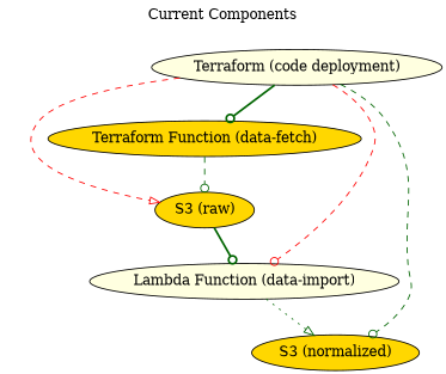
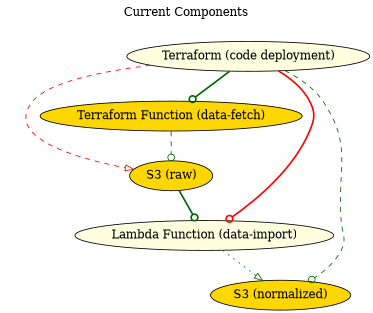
  digraph {
    label="Current Components"
    labelloc=top
    node [fillcolor=gold style=filled]
    edge [arrowhead=odot color=darkgreen style=dashed]
    n1 [fillcolor=lightyellow label="Terraform (code deployment)"]
    n2 [label="S3 (raw)"]
    n3 [label="S3 (normalized)"]
    n4 [label="Terraform Function (data-fetch)"]
    n5 [fillcolor=lightyellow label="Lambda Function (data-import)"]
    n1 -> n2 [arrowhead=onormal color=red]
    n1 -> n3
    n1 -> n4 [style=bold]
-   n1 -> n5 [color=red]
+   n1 -> n5 [color=red style=bold]
    n2 -> n5 [style=bold]
    n4 -> n2
    n5 -> n3 [arrowhead=onormal style=dotted]
  }
